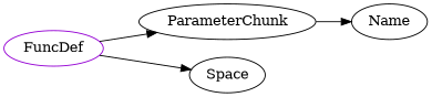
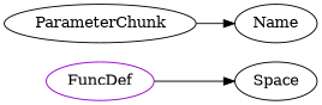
  digraph {
    fontname="DejaVu Serif"
    rankdir=LR
    node [fontname="DejaVu Serif"]
    edge [fontname="DejaVu Serif"]
    n1 [color=darkviolet label=FuncDef shape=oval]
    ParameterChunk
    Space
    Name
-   n1 -> ParameterChunk
    n1 -> Space
    ParameterChunk -> Name
  }
